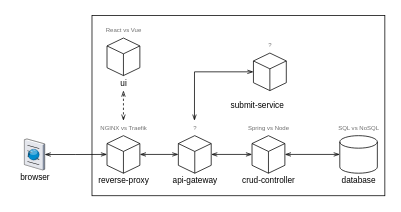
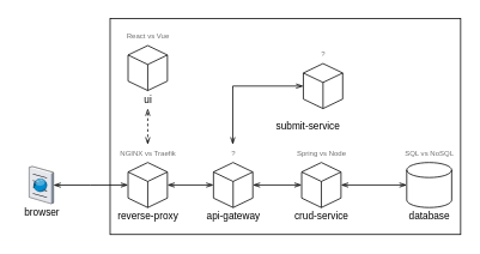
  <mxCell id="0" />
  <mxCell id="1" parent="0" />
  <mxCell id="2" value="" style="rounded=0;whiteSpace=wrap;html=1;fillColor=none;" vertex="1" parent="1"><mxGeometry x="122" y="20" width="390" height="240" as="geometry" /></mxCell>
  <mxCell id="3" style="edgeStyle=orthogonalEdgeStyle;rounded=0;orthogonalLoop=1;jettySize=auto;html=1;startArrow=openThin;startFill=0;endArrow=openThin;endFill=0;fontSize=11;" edge="1" parent="1" source="4" target="9"><mxGeometry relative="1" as="geometry" /></mxCell>
  <mxCell id="4" value="" style="html=1;whiteSpace=wrap;shape=isoCube2;backgroundOutline=1;isoAngle=15;fillColor=none;aspect=fixed;" vertex="1" parent="1"><mxGeometry x="142" y="180" width="43.76" height="50" as="geometry" /></mxCell>
  <mxCell id="5" value="reverse-proxy" style="text;html=1;align=center;verticalAlign=middle;resizable=0;points=[];autosize=1;fontSize=11;" vertex="1" parent="1"><mxGeometry x="123.88" y="230" width="80" height="20" as="geometry" /></mxCell>
  <mxCell id="6" value="" style="html=1;whiteSpace=wrap;shape=isoCube2;backgroundOutline=1;isoAngle=15;fillColor=none;aspect=fixed;" vertex="1" parent="1"><mxGeometry x="142" y="50" width="43.76" height="50" as="geometry" /></mxCell>
  <mxCell id="7" value="ui" style="text;html=1;align=center;verticalAlign=middle;resizable=0;points=[];autosize=1;fontSize=11;" vertex="1" parent="1"><mxGeometry x="153.88" y="100" width="20" height="20" as="geometry" /></mxCell>
  <mxCell id="8" style="edgeStyle=orthogonalEdgeStyle;rounded=0;orthogonalLoop=1;jettySize=auto;html=1;startArrow=openThin;startFill=0;endArrow=openThin;endFill=0;fontSize=11;" edge="1" parent="1" source="9" target="12"><mxGeometry relative="1" as="geometry" /></mxCell>
  <mxCell id="9" value="" style="html=1;whiteSpace=wrap;shape=isoCube2;backgroundOutline=1;isoAngle=15;fillColor=none;aspect=fixed;" vertex="1" parent="1"><mxGeometry x="237" y="180" width="43.76" height="50" as="geometry" /></mxCell>
  <mxCell id="10" value="api-gateway" style="text;html=1;align=center;verticalAlign=middle;resizable=0;points=[];autosize=1;fontSize=11;" vertex="1" parent="1"><mxGeometry x="223.88" y="230" width="70" height="20" as="geometry" /></mxCell>
  <mxCell id="11" style="edgeStyle=orthogonalEdgeStyle;rounded=0;orthogonalLoop=1;jettySize=auto;html=1;entryX=0;entryY=0.5;entryDx=0;entryDy=0;entryPerimeter=0;startArrow=openThin;startFill=0;endArrow=openThin;endFill=0;fontSize=11;" edge="1" parent="1" source="12" target="16"><mxGeometry relative="1" as="geometry" /></mxCell>
  <mxCell id="12" value="" style="html=1;whiteSpace=wrap;shape=isoCube2;backgroundOutline=1;isoAngle=15;fillColor=none;aspect=fixed;" vertex="1" parent="1"><mxGeometry x="335.12" y="180" width="43.76" height="50" as="geometry" /></mxCell>
- <mxCell id="13" value="crud-controller" style="text;html=1;align=center;verticalAlign=middle;resizable=0;points=[];autosize=1;fontSize=11;" vertex="1" parent="1"><mxGeometry x="312" y="230" width="90" height="20" as="geometry" /></mxCell>
+ <mxCell id="13" value="crud-service" style="text;html=1;align=center;verticalAlign=middle;resizable=0;points=[];autosize=1;fontSize=11;" vertex="1" parent="1"><mxGeometry x="312" y="230" width="90" height="20" as="geometry" /></mxCell>
  <mxCell id="14" value="" style="html=1;whiteSpace=wrap;shape=isoCube2;backgroundOutline=1;isoAngle=15;fillColor=none;aspect=fixed;" vertex="1" parent="1"><mxGeometry x="337" y="70" width="43.76" height="50" as="geometry" /></mxCell>
  <mxCell id="15" value="submit-service" style="text;html=1;align=center;verticalAlign=middle;resizable=0;points=[];autosize=1;fontSize=11;" vertex="1" parent="1"><mxGeometry x="297" y="130" width="90" height="20" as="geometry" /></mxCell>
  <mxCell id="16" value="" style="strokeWidth=1;html=1;shape=mxgraph.flowchart.database;whiteSpace=wrap;fillColor=none;fontSize=11;aspect=fixed;" vertex="1" parent="1"><mxGeometry x="452" y="180" width="50" height="50" as="geometry" /></mxCell>
  <mxCell id="17" value="database" style="text;html=1;align=center;verticalAlign=middle;resizable=0;points=[];autosize=1;fontSize=11;" vertex="1" parent="1"><mxGeometry x="447" y="230" width="60" height="20" as="geometry" /></mxCell>
  <mxCell id="18" value="SQL vs NoSQL" style="text;html=1;align=center;verticalAlign=middle;resizable=0;points=[];autosize=1;fontSize=8;fontColor=#6E6E6E;" vertex="1" parent="1"><mxGeometry x="442" y="160" width="70" height="20" as="geometry" /></mxCell>
  <mxCell id="19" value="React vs Vue" style="text;html=1;align=center;verticalAlign=middle;resizable=0;points=[];autosize=1;fontSize=8;fontColor=#6E6E6E;" vertex="1" parent="1"><mxGeometry x="133.88" y="30" width="60" height="20" as="geometry" /></mxCell>
  <mxCell id="20" value="?" style="text;html=1;align=center;verticalAlign=middle;resizable=0;points=[];autosize=1;fontSize=8;fontColor=#6E6E6E;" vertex="1" parent="1"><mxGeometry x="348.88" y="50" width="20" height="20" as="geometry" /></mxCell>
  <mxCell id="21" value="Spring vs Node" style="text;html=1;align=center;verticalAlign=middle;resizable=0;points=[];autosize=1;fontSize=8;fontColor=#6E6E6E;" vertex="1" parent="1"><mxGeometry x="322" y="160" width="70" height="20" as="geometry" /></mxCell>
  <mxCell id="22" style="edgeStyle=orthogonalEdgeStyle;rounded=0;orthogonalLoop=1;jettySize=auto;html=1;entryX=0;entryY=0.5;entryDx=0;entryDy=0;entryPerimeter=0;startArrow=openThin;startFill=0;endArrow=openThin;endFill=0;fontSize=8;fontColor=#6E6E6E;exitX=0.48;exitY=0;exitDx=0;exitDy=0;exitPerimeter=0;" edge="1" parent="1" source="23" target="14"><mxGeometry relative="1" as="geometry" /></mxCell>
  <mxCell id="23" value="?" style="text;html=1;align=center;verticalAlign=middle;resizable=0;points=[];autosize=1;fontSize=8;fontColor=#6E6E6E;" vertex="1" parent="1"><mxGeometry x="248.88" y="160" width="20" height="20" as="geometry" /></mxCell>
  <mxCell id="24" style="edgeStyle=orthogonalEdgeStyle;rounded=0;orthogonalLoop=1;jettySize=auto;html=1;startArrow=openThin;startFill=0;endArrow=openThin;endFill=0;fontSize=8;fontColor=#6E6E6E;dashed=1;" edge="1" parent="1" source="25" target="7"><mxGeometry relative="1" as="geometry" /></mxCell>
  <mxCell id="25" value="NGINX vs Traefik" style="text;html=1;align=center;verticalAlign=middle;resizable=0;points=[];autosize=1;fontSize=8;fontColor=#6E6E6E;" vertex="1" parent="1"><mxGeometry x="123.88" y="160" width="80" height="20" as="geometry" /></mxCell>
  <mxCell id="26" style="edgeStyle=orthogonalEdgeStyle;rounded=0;orthogonalLoop=1;jettySize=auto;html=1;entryX=0;entryY=0.5;entryDx=0;entryDy=0;entryPerimeter=0;startArrow=openThin;startFill=0;endArrow=openThin;endFill=0;fontSize=8;fontColor=#6E6E6E;" edge="1" parent="1" source="27" target="4"><mxGeometry relative="1" as="geometry" /></mxCell>
  <mxCell id="27" value="" style="verticalLabelPosition=bottom;aspect=fixed;html=1;verticalAlign=top;strokeColor=none;align=center;outlineConnect=0;shape=mxgraph.citrix.browser;fillColor=none;fontSize=8;fontColor=#6E6E6E;" vertex="1" parent="1"><mxGeometry x="32" y="184.38" width="27.03" height="41.25" as="geometry" /></mxCell>
  <mxCell id="28" value="browser" style="text;html=1;align=center;verticalAlign=middle;resizable=0;points=[];autosize=1;fontSize=11;" vertex="1" parent="1"><mxGeometry x="20.52" y="225.63" width="50" height="20" as="geometry" /></mxCell>
